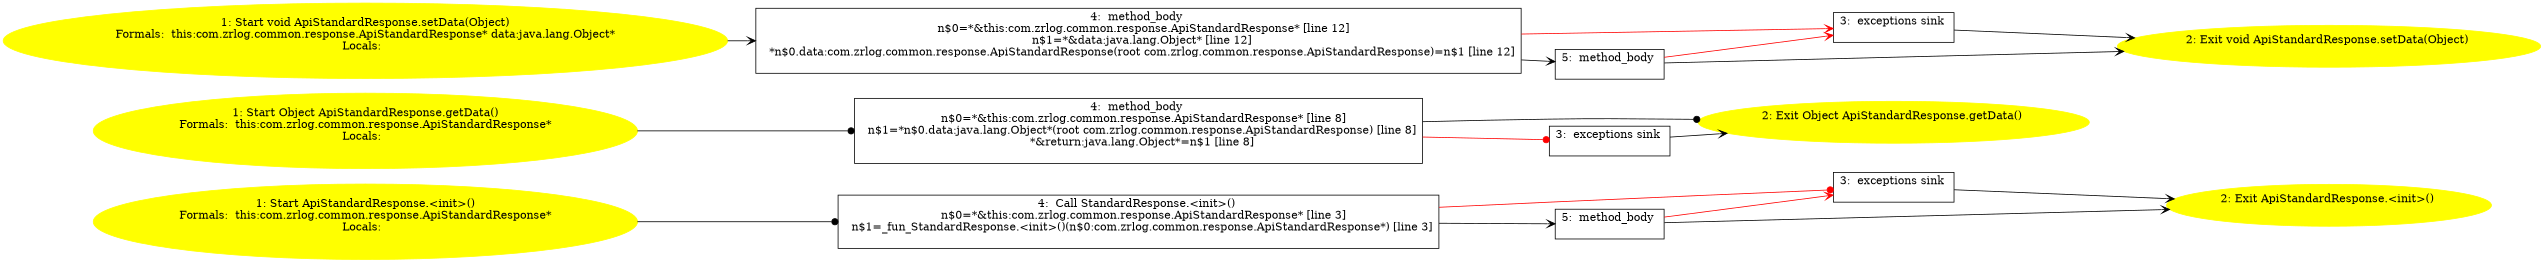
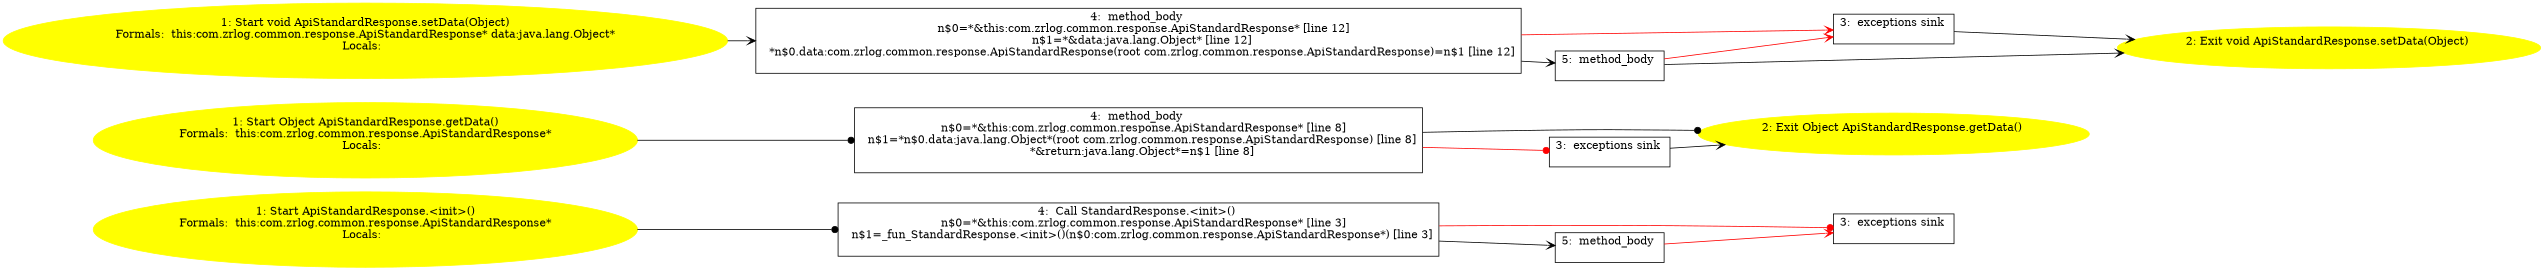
  digraph {
    rankdir=LR
    node [shape=box]
    edge [arrowhead=vee]
    n1 [color=yellow label="1: Start ApiStandardResponse.<init>()\nFormals:  this:com.zrlog.common.response.ApiStandardResponse*\nLocals:  \n  " style=filled shape=""]
    n2 [label="4:  Call StandardResponse.<init>() \n   n$0=*&this:com.zrlog.common.response.ApiStandardResponse* [line 3]\n  n$1=_fun_StandardResponse.<init>()(n$0:com.zrlog.common.response.ApiStandardResponse*) [line 3]\n "]
    n3 [label="3:  exceptions sink \n  "]
    n4 [label="5:  method_body \n  "]
-   n5 [color=yellow label="2: Exit ApiStandardResponse.<init>() \n  " style=filled shape=""]
    n6 [color=yellow label="1: Start Object ApiStandardResponse.getData()\nFormals:  this:com.zrlog.common.response.ApiStandardResponse*\nLocals:  \n  " style=filled shape=""]
    n7 [label="4:  method_body \n   n$0=*&this:com.zrlog.common.response.ApiStandardResponse* [line 8]\n  n$1=*n$0.data:java.lang.Object*(root com.zrlog.common.response.ApiStandardResponse) [line 8]\n  *&return:java.lang.Object*=n$1 [line 8]\n "]
    n8 [color=yellow label="2: Exit Object ApiStandardResponse.getData() \n  " style=filled shape=""]
    n9 [label="3:  exceptions sink \n  "]
    n10 [color=yellow label="1: Start void ApiStandardResponse.setData(Object)\nFormals:  this:com.zrlog.common.response.ApiStandardResponse* data:java.lang.Object*\nLocals:  \n  " style=filled shape=""]
    n11 [label="4:  method_body \n   n$0=*&this:com.zrlog.common.response.ApiStandardResponse* [line 12]\n  n$1=*&data:java.lang.Object* [line 12]\n  *n$0.data:com.zrlog.common.response.ApiStandardResponse(root com.zrlog.common.response.ApiStandardResponse)=n$1 [line 12]\n "]
    n12 [label="3:  exceptions sink \n  "]
    n13 [label="5:  method_body \n  "]
    n14 [color=yellow label="2: Exit void ApiStandardResponse.setData(Object) \n  " style=filled shape=""]
    n1 -> n2 [arrowhead=dot]
    n2 -> n3 [color=red arrowhead=dot]
    n2 -> n4
-   n3 -> n5
    n4 -> n3 [color=red]
-   n4 -> n5
    n6 -> n7 [arrowhead=dot]
    n7 -> n8 [arrowhead=dot]
    n7 -> n9 [color=red arrowhead=dot]
    n9 -> n8
    n10 -> n11
    n11 -> n12 [color=red]
    n11 -> n13
    n12 -> n14
    n13 -> n12 [color=red]
    n13 -> n14
  }
